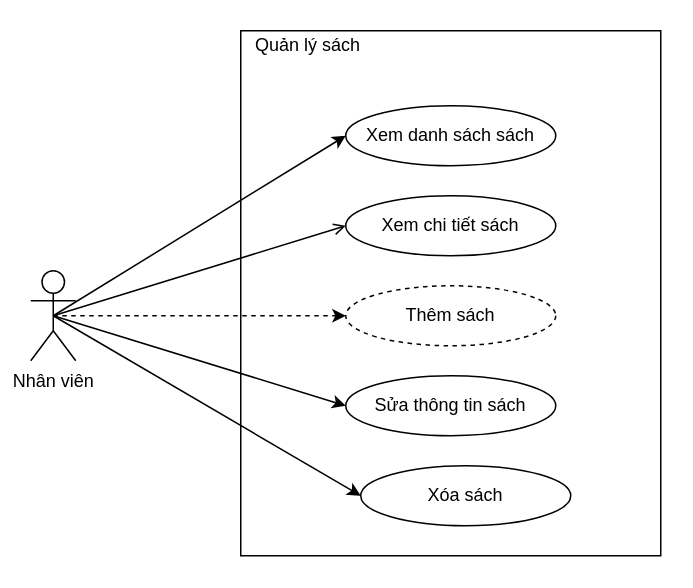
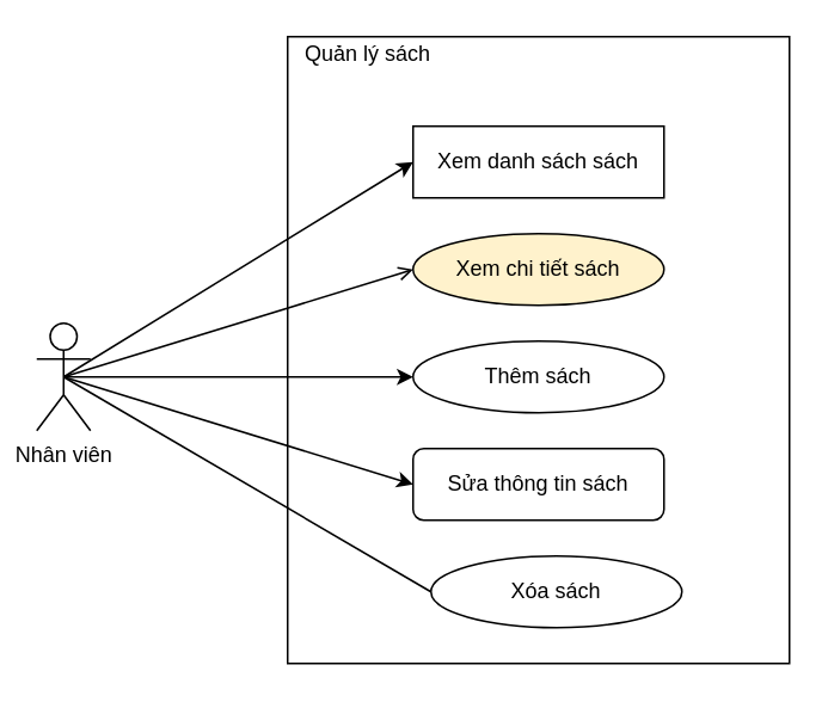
  <mxCell id="0" />
  <mxCell id="1" parent="0" />
  <mxCell id="2" value="" style="rounded=0;whiteSpace=wrap;html=1;" vertex="1" parent="1"><mxGeometry x="160" y="20" width="280" height="350" as="geometry" /></mxCell>
  <mxCell id="3" value="Quản lý sách" style="text;html=1;strokeColor=none;fillColor=none;align=center;verticalAlign=middle;whiteSpace=wrap;rounded=0;" vertex="1" parent="1"><mxGeometry x="160" y="20" width="90" height="20" as="geometry" /></mxCell>
  <mxCell id="4" value="Nhân viên" style="shape=umlActor;verticalLabelPosition=bottom;labelBackgroundColor=#ffffff;verticalAlign=top;html=1;outlineConnect=0;" vertex="1" parent="1"><mxGeometry x="20" y="180" width="30" height="60" as="geometry" /></mxCell>
- <mxCell id="5" value="Xem danh sách sách" style="ellipse;whiteSpace=wrap;html=1;" vertex="1" parent="1"><mxGeometry x="230" y="70" width="140" height="40" as="geometry" /></mxCell>
- <mxCell id="6" value="Xem chi tiết sách" style="ellipse;whiteSpace=wrap;html=1;" vertex="1" parent="1"><mxGeometry x="230" y="130" width="140" height="40" as="geometry" /></mxCell>
- <mxCell id="7" value="Thêm sách" style="ellipse;whiteSpace=wrap;html=1;dashed=1;" vertex="1" parent="1"><mxGeometry x="230" y="190" width="140" height="40" as="geometry" /></mxCell>
- <mxCell id="8" value="Sửa thông tin sách" style="ellipse;whiteSpace=wrap;html=1;" vertex="1" parent="1"><mxGeometry x="230" y="250" width="140" height="40" as="geometry" /></mxCell>
+ <mxCell id="5" value="Xem danh sách sách" style="whiteSpace=wrap;html=1;rounded=0;" vertex="1" parent="1"><mxGeometry x="230" y="70" width="140" height="40" as="geometry" /></mxCell>
+ <mxCell id="6" value="Xem chi tiết sách" style="ellipse;whiteSpace=wrap;html=1;fillColor=#fff2cc;" vertex="1" parent="1"><mxGeometry x="230" y="130" width="140" height="40" as="geometry" /></mxCell>
+ <mxCell id="7" value="Thêm sách" style="ellipse;whiteSpace=wrap;html=1;" vertex="1" parent="1"><mxGeometry x="230" y="190" width="140" height="40" as="geometry" /></mxCell>
+ <mxCell id="8" value="Sửa thông tin sách" style="whiteSpace=wrap;html=1;rounded=1;" vertex="1" parent="1"><mxGeometry x="230" y="250" width="140" height="40" as="geometry" /></mxCell>
  <mxCell id="9" value="Xóa sách" style="ellipse;whiteSpace=wrap;html=1;" vertex="1" parent="1"><mxGeometry x="240" y="310" width="140" height="40" as="geometry" /></mxCell>
  <mxCell id="10" value="" style="endArrow=classic;html=1;exitX=0.5;exitY=0.5;exitDx=0;exitDy=0;exitPerimeter=0;entryX=0;entryY=0.5;entryDx=0;entryDy=0;" edge="1" parent="1" source="4" target="5"><mxGeometry width="50" height="50" relative="1" as="geometry"><mxPoint x="110" y="180" as="sourcePoint" /><mxPoint x="160" y="130" as="targetPoint" /></mxGeometry></mxCell>
  <mxCell id="11" value="" style="endArrow=open;html=1;exitX=0.5;exitY=0.5;exitDx=0;exitDy=0;exitPerimeter=0;entryX=0;entryY=0.5;entryDx=0;entryDy=0;" edge="1" parent="1" source="4" target="6"><mxGeometry width="50" height="50" relative="1" as="geometry"><mxPoint x="250" y="220" as="sourcePoint" /><mxPoint x="300" y="170" as="targetPoint" /></mxGeometry></mxCell>
- <mxCell id="12" value="" style="endArrow=classic;html=1;exitX=0.5;exitY=0.5;exitDx=0;exitDy=0;exitPerimeter=0;entryX=0;entryY=0.5;entryDx=0;entryDy=0;dashed=1;" edge="1" parent="1" source="4" target="7"><mxGeometry width="50" height="50" relative="1" as="geometry"><mxPoint x="250" y="220" as="sourcePoint" /><mxPoint x="300" y="170" as="targetPoint" /></mxGeometry></mxCell>
+ <mxCell id="12" value="" style="endArrow=classic;html=1;exitX=0.5;exitY=0.5;exitDx=0;exitDy=0;exitPerimeter=0;entryX=0;entryY=0.5;entryDx=0;entryDy=0;" edge="1" parent="1" source="4" target="7"><mxGeometry width="50" height="50" relative="1" as="geometry"><mxPoint x="250" y="220" as="sourcePoint" /><mxPoint x="300" y="170" as="targetPoint" /></mxGeometry></mxCell>
  <mxCell id="13" value="" style="endArrow=classic;html=1;exitX=0.5;exitY=0.5;exitDx=0;exitDy=0;exitPerimeter=0;entryX=0;entryY=0.5;entryDx=0;entryDy=0;" edge="1" parent="1" source="4" target="8"><mxGeometry width="50" height="50" relative="1" as="geometry"><mxPoint x="60" y="320" as="sourcePoint" /><mxPoint x="110" y="270" as="targetPoint" /></mxGeometry></mxCell>
- <mxCell id="14" value="" style="endArrow=classic;html=1;exitX=0.5;exitY=0.5;exitDx=0;exitDy=0;exitPerimeter=0;entryX=0;entryY=0.5;entryDx=0;entryDy=0;" edge="1" parent="1" source="4" target="9"><mxGeometry width="50" height="50" relative="1" as="geometry"><mxPoint x="250" y="220" as="sourcePoint" /><mxPoint x="300" y="170" as="targetPoint" /></mxGeometry></mxCell>
+ <mxCell id="14" value="" style="endArrow=none;html=1;exitX=0.5;exitY=0.5;exitDx=0;exitDy=0;exitPerimeter=0;entryX=0;entryY=0.5;entryDx=0;entryDy=0;" edge="1" parent="1" source="4" target="9"><mxGeometry width="50" height="50" relative="1" as="geometry"><mxPoint x="250" y="220" as="sourcePoint" /><mxPoint x="300" y="170" as="targetPoint" /></mxGeometry></mxCell>
